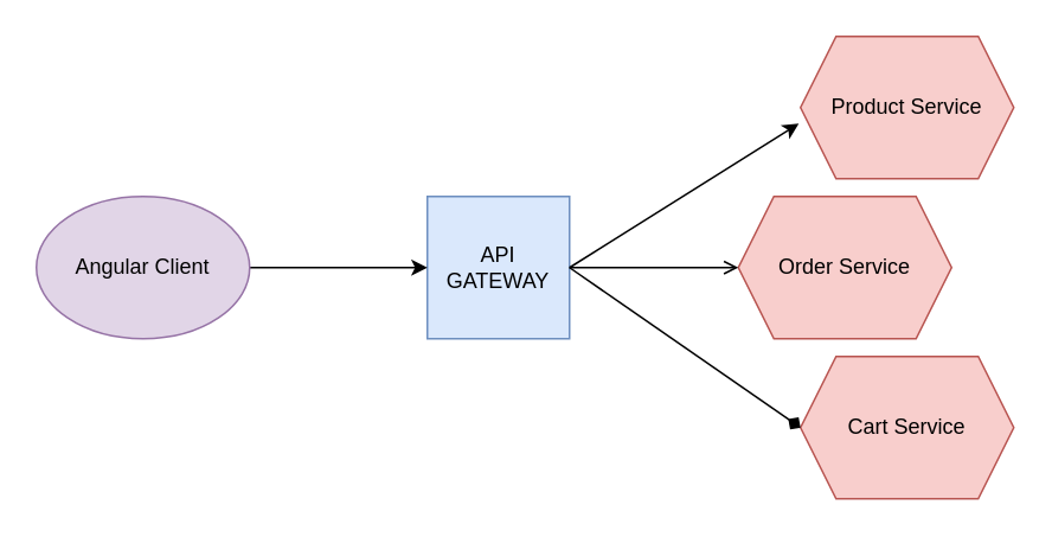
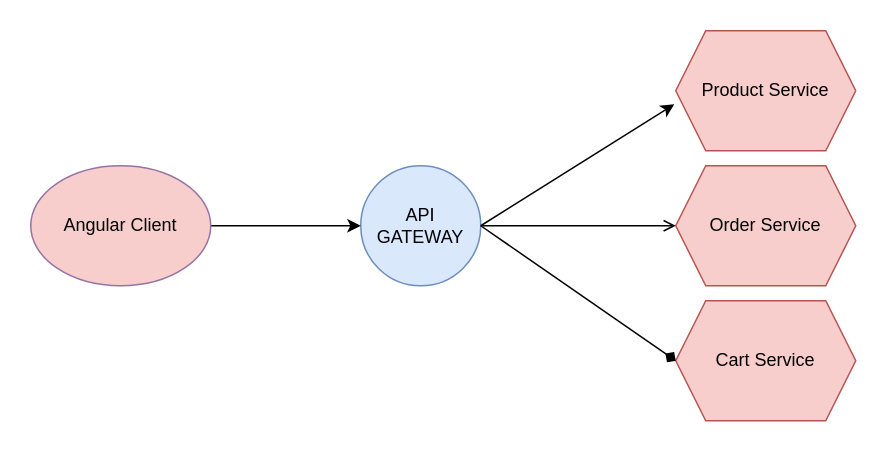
  <mxCell id="0" />
  <mxCell id="1" parent="0" />
- <mxCell id="2" value="API GATEWAY" style="whiteSpace=wrap;html=1;aspect=fixed;fillColor=#dae8fc;strokeColor=#6c8ebf;" vertex="1" parent="1"><mxGeometry x="240" y="110" width="80" height="80" as="geometry" /></mxCell>
+ <mxCell id="2" value="API GATEWAY" style="ellipse;whiteSpace=wrap;html=1;aspect=fixed;fillColor=#dae8fc;strokeColor=#6c8ebf;" vertex="1" parent="1"><mxGeometry x="240" y="110" width="80" height="80" as="geometry" /></mxCell>
  <mxCell id="3" value="Product Service" style="shape=hexagon;perimeter=hexagonPerimeter2;whiteSpace=wrap;html=1;fixedSize=1;fillColor=#f8cecc;strokeColor=#b85450;" vertex="1" parent="1"><mxGeometry x="450" y="20" width="120" height="80" as="geometry" /></mxCell>
  <mxCell id="4" value="" style="endArrow=classic;html=1;rounded=0;exitX=1;exitY=0.5;exitDx=0;exitDy=0;entryX=-0.008;entryY=0.613;entryDx=0;entryDy=0;entryPerimeter=0;" edge="1" parent="1" source="2" target="3"><mxGeometry width="50" height="50" relative="1" as="geometry"><mxPoint x="330" y="240" as="sourcePoint" /><mxPoint x="380" y="190" as="targetPoint" /></mxGeometry></mxCell>
  <mxCell id="5" value="" style="endArrow=classic;html=1;rounded=0;" edge="1" parent="1" target="2"><mxGeometry width="50" height="50" relative="1" as="geometry"><mxPoint x="140" y="150" as="sourcePoint" /><mxPoint x="380" y="190" as="targetPoint" /></mxGeometry></mxCell>
- <mxCell id="6" value="Angular Client" style="ellipse;whiteSpace=wrap;html=1;fillColor=#e1d5e7;strokeColor=#9673a6;" vertex="1" parent="1"><mxGeometry x="20" y="110" width="120" height="80" as="geometry" /></mxCell>
- <mxCell id="7" value="Order Service" style="shape=hexagon;perimeter=hexagonPerimeter2;whiteSpace=wrap;html=1;fixedSize=1;fillColor=#f8cecc;strokeColor=#b85450;" vertex="1" parent="1"><mxGeometry x="415" y="110" width="120" height="80" as="geometry" /></mxCell>
+ <mxCell id="6" value="Angular Client" style="ellipse;whiteSpace=wrap;html=1;fillColor=#f8cecc;strokeColor=#9673a6;" vertex="1" parent="1"><mxGeometry x="20" y="110" width="120" height="80" as="geometry" /></mxCell>
+ <mxCell id="7" value="Order Service" style="shape=hexagon;perimeter=hexagonPerimeter2;whiteSpace=wrap;html=1;fixedSize=1;fillColor=#f8cecc;strokeColor=#b85450;" vertex="1" parent="1"><mxGeometry x="450" y="110" width="120" height="80" as="geometry" /></mxCell>
  <mxCell id="8" value="" style="endArrow=open;html=1;rounded=0;exitX=1;exitY=0.5;exitDx=0;exitDy=0;entryX=0;entryY=0.5;entryDx=0;entryDy=0;" edge="1" parent="1" source="2" target="7"><mxGeometry width="50" height="50" relative="1" as="geometry"><mxPoint x="330" y="133.04" as="sourcePoint" /><mxPoint x="449.04" y="49.04" as="targetPoint" /></mxGeometry></mxCell>
  <mxCell id="9" value="Cart Service" style="shape=hexagon;perimeter=hexagonPerimeter2;whiteSpace=wrap;html=1;fixedSize=1;fillColor=#f8cecc;strokeColor=#b85450;" vertex="1" parent="1"><mxGeometry x="450" y="200" width="120" height="80" as="geometry" /></mxCell>
  <mxCell id="10" value="" style="endArrow=diamond;html=1;rounded=0;exitX=1;exitY=0.5;exitDx=0;exitDy=0;entryX=0;entryY=0.5;entryDx=0;entryDy=0;" edge="1" parent="1" target="9" source="2"><mxGeometry width="50" height="50" relative="1" as="geometry"><mxPoint x="320" y="240" as="sourcePoint" /><mxPoint x="449.04" y="139.04" as="targetPoint" /></mxGeometry></mxCell>
